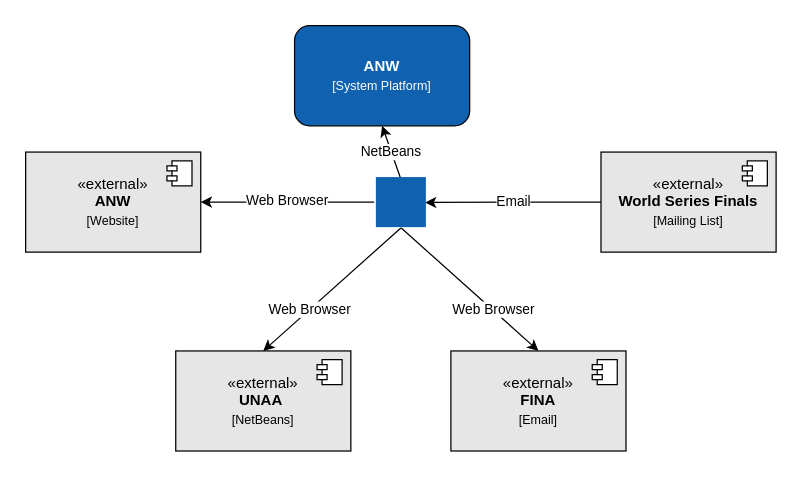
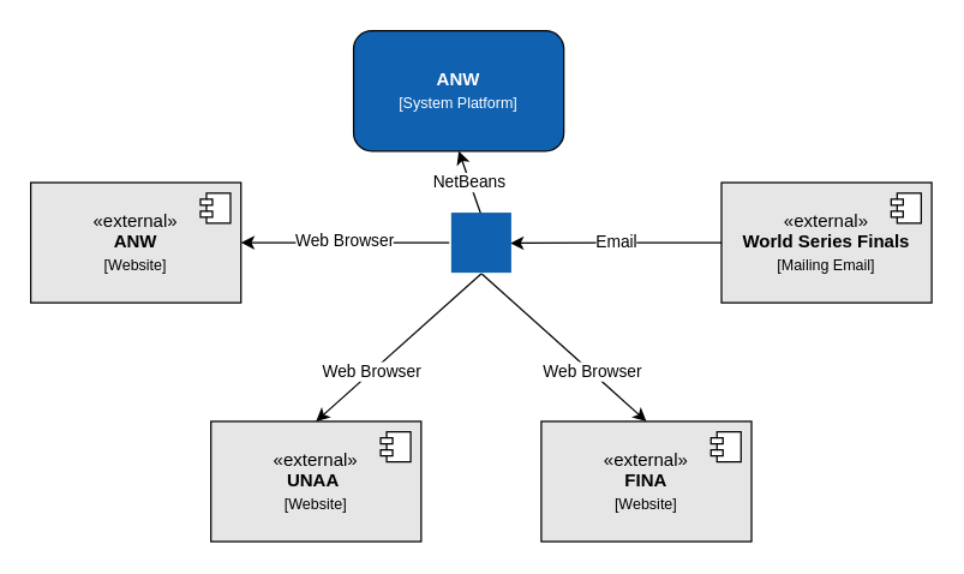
  <mxCell id="0" />
  <mxCell id="1" parent="0" />
  <mxCell id="2" value="&lt;b&gt;&lt;font style=&quot;color: rgb(255, 255, 255);&quot;&gt;ANW&lt;/font&gt;&lt;/b&gt;&lt;div&gt;&lt;font style=&quot;font-size: 10px; color: rgb(255, 255, 255);&quot;&gt;[System Platform]&lt;/font&gt;&lt;/div&gt;" style="rounded=1;whiteSpace=wrap;html=1;fillColor=#1061B0;" parent="1" vertex="1"><mxGeometry x="235" y="20" width="140" height="80" as="geometry" /></mxCell>
- <mxCell id="3" value="&lt;font&gt;«&lt;/font&gt;external»&lt;br&gt;&lt;b&gt;UNAA&amp;nbsp;&lt;/b&gt;&lt;div&gt;&lt;font style=&quot;font-size: 10px;&quot;&gt;[NetBeans]&lt;/font&gt;&lt;/div&gt;" style="html=1;dropTarget=0;whiteSpace=wrap;fillColor=#E6E6E6;" parent="1" vertex="1"><mxGeometry x="140" y="280" width="140" height="80" as="geometry" /></mxCell>
+ <mxCell id="3" value="&lt;font&gt;«&lt;/font&gt;external»&lt;br&gt;&lt;b&gt;UNAA&amp;nbsp;&lt;/b&gt;&lt;div&gt;&lt;font style=&quot;font-size: 10px;&quot;&gt;[Website]&lt;/font&gt;&lt;/div&gt;" style="html=1;dropTarget=0;whiteSpace=wrap;fillColor=#E6E6E6;" parent="1" vertex="1"><mxGeometry x="140" y="280" width="140" height="80" as="geometry" /></mxCell>
  <mxCell id="4" value="" style="shape=module;jettyWidth=8;jettyHeight=4;" parent="3" vertex="1"><mxGeometry x="1" width="20" height="20" relative="1" as="geometry"><mxPoint x="-27" y="7" as="offset" /></mxGeometry></mxCell>
  <mxCell id="5" value="Web Browser" style="rounded=0;orthogonalLoop=1;jettySize=auto;html=1;startArrow=classic;startFill=1;endArrow=none;exitX=0.5;exitY=0;exitDx=0;exitDy=0;entryX=0.508;entryY=1.017;entryDx=0;entryDy=0;entryPerimeter=0;" parent="1" source="6" target="16" edge="1"><mxGeometry x="-0.332" relative="1" as="geometry"><mxPoint x="330" y="191" as="targetPoint" /><mxPoint as="offset" /></mxGeometry></mxCell>
- <mxCell id="6" value="&lt;font&gt;«&lt;/font&gt;external»&lt;br&gt;&lt;b&gt;FINA&lt;/b&gt;&lt;div&gt;&lt;font style=&quot;font-size: 10px;&quot;&gt;[Email]&lt;/font&gt;&lt;/div&gt;" style="html=1;dropTarget=0;whiteSpace=wrap;fillColor=#E6E6E6;" parent="1" vertex="1"><mxGeometry x="360" y="280" width="140" height="80" as="geometry" /></mxCell>
+ <mxCell id="6" value="&lt;font&gt;«&lt;/font&gt;external»&lt;br&gt;&lt;b&gt;FINA&lt;/b&gt;&lt;div&gt;&lt;font style=&quot;font-size: 10px;&quot;&gt;[Website]&lt;/font&gt;&lt;/div&gt;" style="html=1;dropTarget=0;whiteSpace=wrap;fillColor=#E6E6E6;" parent="1" vertex="1"><mxGeometry x="360" y="280" width="140" height="80" as="geometry" /></mxCell>
  <mxCell id="7" value="" style="shape=module;jettyWidth=8;jettyHeight=4;" parent="6" vertex="1"><mxGeometry x="1" width="20" height="20" relative="1" as="geometry"><mxPoint x="-27" y="7" as="offset" /></mxGeometry></mxCell>
  <mxCell id="8" value="Web Browser" style="rounded=0;orthogonalLoop=1;jettySize=auto;html=1;entryX=-0.033;entryY=0.5;entryDx=0;entryDy=0;endArrow=none;startFill=1;startArrow=classic;exitX=1;exitY=0.5;exitDx=0;exitDy=0;entryPerimeter=0;" parent="1" source="9" target="16" edge="1"><mxGeometry y="1" relative="1" as="geometry"><mxPoint x="300" y="161" as="targetPoint" /><mxPoint as="offset" /></mxGeometry></mxCell>
  <mxCell id="9" value="&lt;font&gt;«&lt;/font&gt;external»&lt;br&gt;&lt;b&gt;ANW&lt;/b&gt;&lt;div&gt;&lt;font style=&quot;font-size: 10px;&quot;&gt;[Website]&lt;/font&gt;&lt;/div&gt;" style="html=1;dropTarget=0;whiteSpace=wrap;fillColor=#E6E6E6;" parent="1" vertex="1"><mxGeometry x="20" y="121" width="140" height="80" as="geometry" /></mxCell>
  <mxCell id="10" value="" style="shape=module;jettyWidth=8;jettyHeight=4;" parent="9" vertex="1"><mxGeometry x="1" width="20" height="20" relative="1" as="geometry"><mxPoint x="-27" y="7" as="offset" /></mxGeometry></mxCell>
  <mxCell id="11" value="Web Browser" style="rounded=0;orthogonalLoop=1;jettySize=auto;html=1;startArrow=classic;startFill=1;endArrow=none;exitX=0.5;exitY=0;exitDx=0;exitDy=0;entryX=0.5;entryY=1.017;entryDx=0;entryDy=0;entryPerimeter=0;" parent="1" source="3" target="16" edge="1"><mxGeometry x="-0.326" relative="1" as="geometry"><mxPoint x="310" y="191" as="targetPoint" /><mxPoint as="offset" /></mxGeometry></mxCell>
  <mxCell id="12" value="NetBeans" style="rounded=0;orthogonalLoop=1;jettySize=auto;html=1;entryX=0.5;entryY=1;entryDx=0;entryDy=0;exitX=0.492;exitY=0.017;exitDx=0;exitDy=0;exitPerimeter=0;" parent="1" source="16" target="2" edge="1"><mxGeometry relative="1" as="geometry"><mxPoint x="320" y="131" as="sourcePoint" /></mxGeometry></mxCell>
- <mxCell id="13" value="&lt;font&gt;«&lt;/font&gt;external»&lt;br&gt;&lt;div&gt;&lt;b&gt;World Series Finals&lt;br&gt;&lt;/b&gt;&lt;div&gt;&lt;font style=&quot;font-size: 10px;&quot;&gt;[Mailing List]&lt;/font&gt;&lt;/div&gt;&lt;/div&gt;" style="html=1;dropTarget=0;whiteSpace=wrap;fillColor=#E6E6E6;" vertex="1" parent="1"><mxGeometry x="480" y="121" width="140" height="80" as="geometry" /></mxCell>
+ <mxCell id="13" value="&lt;font&gt;«&lt;/font&gt;external»&lt;br&gt;&lt;div&gt;&lt;b&gt;World Series Finals&lt;br&gt;&lt;/b&gt;&lt;div&gt;&lt;font style=&quot;font-size: 10px;&quot;&gt;[Mailing Email]&lt;/font&gt;&lt;/div&gt;&lt;/div&gt;" style="html=1;dropTarget=0;whiteSpace=wrap;fillColor=#E6E6E6;" vertex="1" parent="1"><mxGeometry x="480" y="121" width="140" height="80" as="geometry" /></mxCell>
  <mxCell id="14" value="" style="shape=module;jettyWidth=8;jettyHeight=4;" vertex="1" parent="13"><mxGeometry x="1" width="20" height="20" relative="1" as="geometry"><mxPoint x="-27" y="7" as="offset" /></mxGeometry></mxCell>
  <mxCell id="15" value="Email" style="edgeStyle=orthogonalEdgeStyle;rounded=0;orthogonalLoop=1;jettySize=auto;html=1;entryX=0.983;entryY=0.508;entryDx=0;entryDy=0;entryPerimeter=0;" edge="1" parent="1" source="13" target="16"><mxGeometry relative="1" as="geometry"><mxPoint x="480" y="161" as="sourcePoint" /><mxPoint x="340" y="161" as="targetPoint" /></mxGeometry></mxCell>
  <mxCell id="16" value="" style="points=[];aspect=fixed;html=1;align=center;shadow=0;dashed=0;fillColor=#1061B0;strokeColor=none;shape=mxgraph.alibaba_cloud.user;" vertex="1" parent="1"><mxGeometry x="300" y="141" width="40" height="40" as="geometry" /></mxCell>
